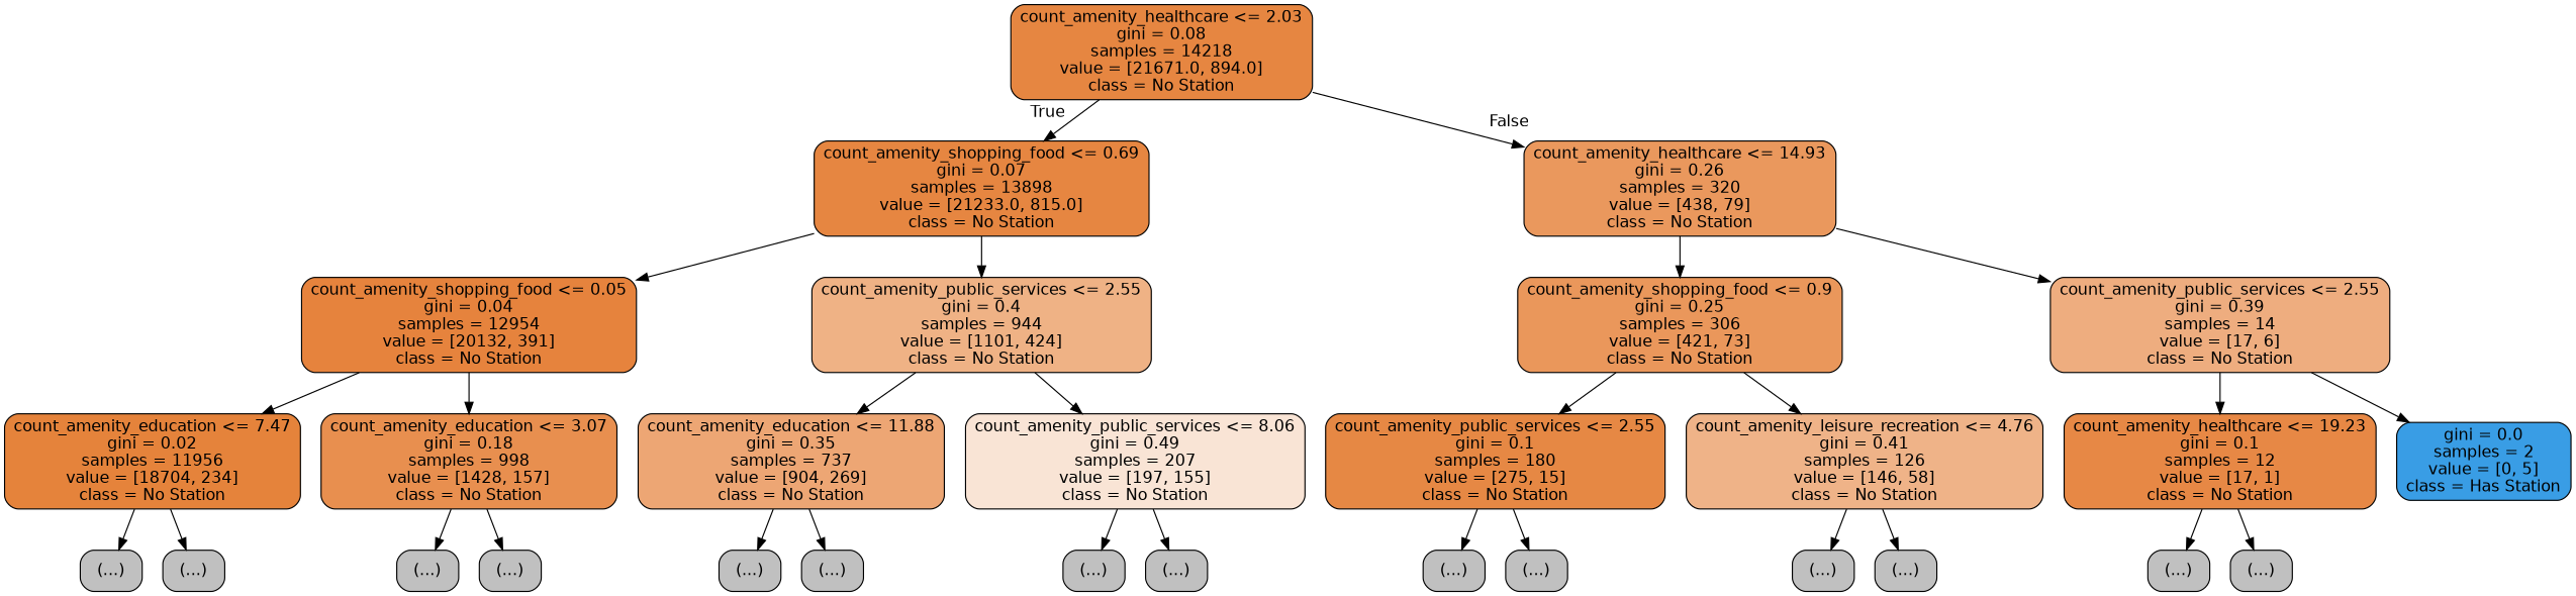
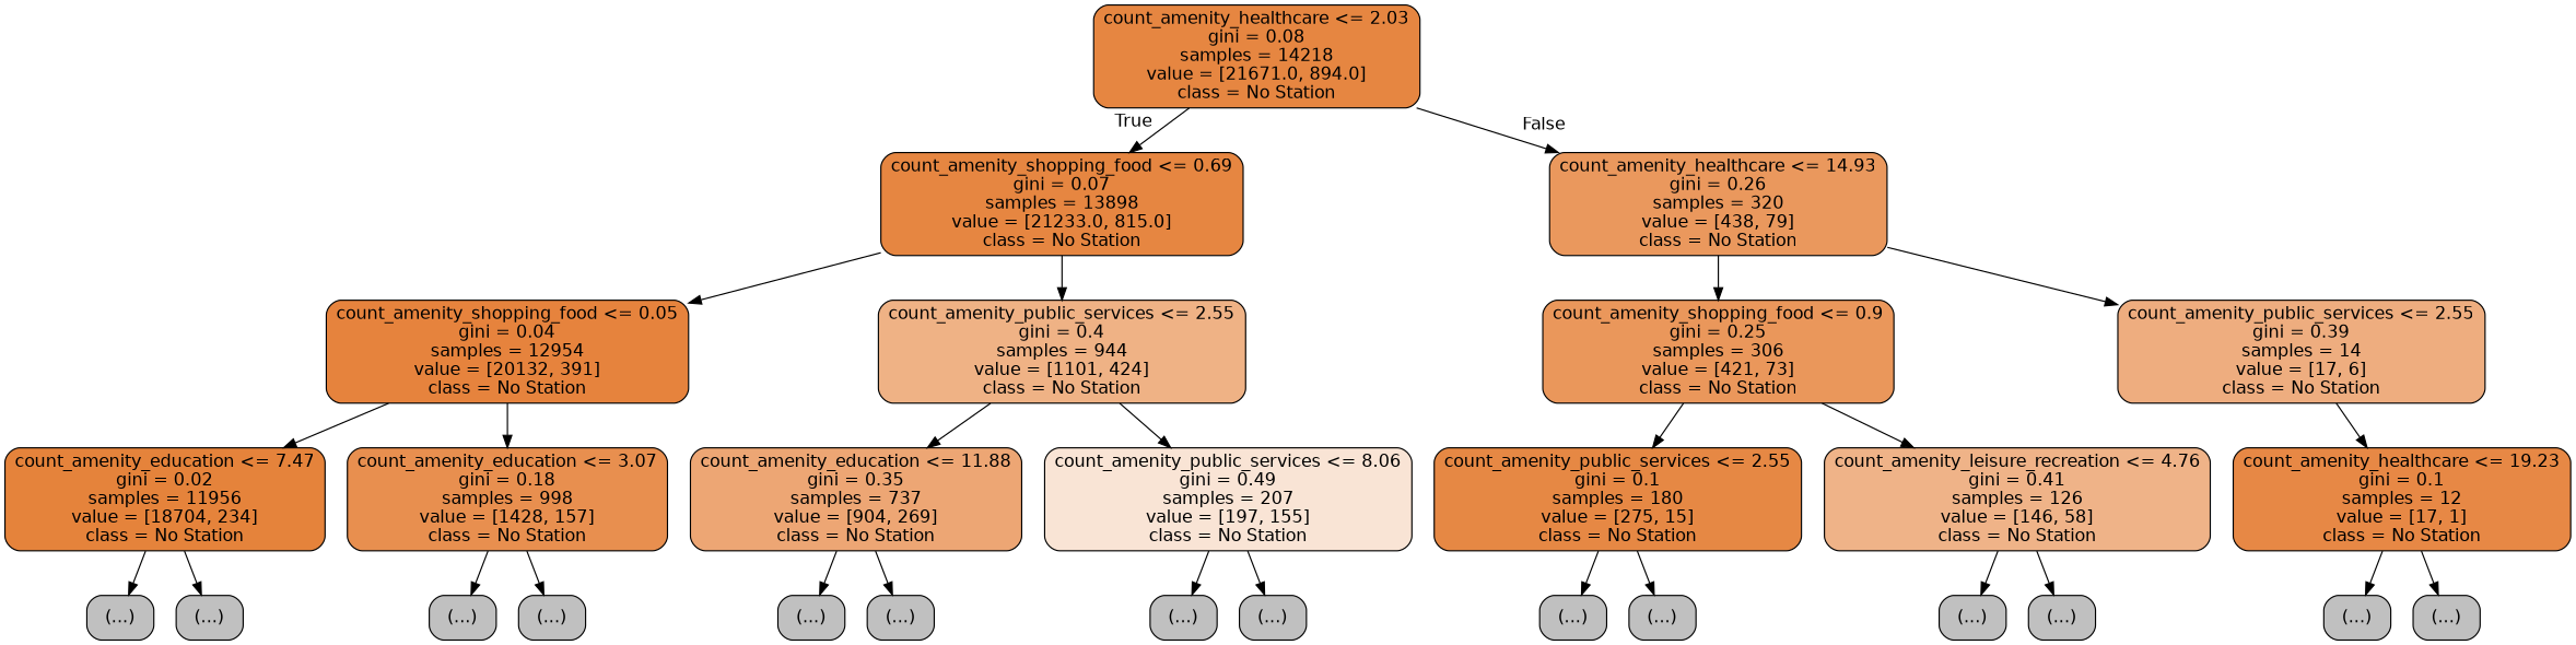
  digraph {
    node [color=black fillcolor="#C0C0C0" fontname=helvetica shape=box style="filled, rounded"]
    edge [fontname=helvetica]
    n1 [fillcolor="#e68641" label="count_amenity_healthcare <= 2.03\ngini = 0.08\nsamples = 14218\nvalue = [21671.0, 894.0]\nclass = No Station"]
    n2 [fillcolor="#e68641" label="count_amenity_shopping_food <= 0.69\ngini = 0.07\nsamples = 13898\nvalue = [21233.0, 815.0]\nclass = No Station"]
    n3 [fillcolor="#ea985d" label="count_amenity_healthcare <= 14.93\ngini = 0.26\nsamples = 320\nvalue = [438, 79]\nclass = No Station"]
    n4 [fillcolor="#e6833d" label="count_amenity_shopping_food <= 0.05\ngini = 0.04\nsamples = 12954\nvalue = [20132, 391]\nclass = No Station"]
    n5 [fillcolor="#efb285" label="count_amenity_public_services <= 2.55\ngini = 0.4\nsamples = 944\nvalue = [1101, 424]\nclass = No Station"]
    n6 [fillcolor="#e5833b" label="count_amenity_education <= 7.47\ngini = 0.02\nsamples = 11956\nvalue = [18704, 234]\nclass = No Station"]
    n7 [fillcolor="#e88f4f" label="count_amenity_education <= 3.07\ngini = 0.18\nsamples = 998\nvalue = [1428, 157]\nclass = No Station"]
    n8 [label="(...)"]
    n9 [label="(...)"]
    n10 [label="(...)"]
    n11 [label="(...)"]
    n12 [fillcolor="#eda674" label="count_amenity_education <= 11.88\ngini = 0.35\nsamples = 737\nvalue = [904, 269]\nclass = No Station"]
    n13 [fillcolor="#f9e4d5" label="count_amenity_public_services <= 8.06\ngini = 0.49\nsamples = 207\nvalue = [197, 155]\nclass = No Station"]
    n14 [label="(...)"]
    n15 [label="(...)"]
    n16 [label="(...)"]
    n17 [label="(...)"]
    n18 [fillcolor="#ea975b" label="count_amenity_shopping_food <= 0.9\ngini = 0.25\nsamples = 306\nvalue = [421, 73]\nclass = No Station"]
    n19 [fillcolor="#eead7f" label="count_amenity_public_services <= 2.55\ngini = 0.39\nsamples = 14\nvalue = [17, 6]\nclass = No Station"]
    n20 [fillcolor="#e68844" label="count_amenity_public_services <= 2.55\ngini = 0.1\nsamples = 180\nvalue = [275, 15]\nclass = No Station"]
    n21 [fillcolor="#efb388" label="count_amenity_leisure_recreation <= 4.76\ngini = 0.41\nsamples = 126\nvalue = [146, 58]\nclass = No Station"]
    n22 [label="(...)"]
    n23 [label="(...)"]
    n24 [label="(...)"]
    n25 [label="(...)"]
    n26 [fillcolor="#e78845" label="count_amenity_healthcare <= 19.23\ngini = 0.1\nsamples = 12\nvalue = [17, 1]\nclass = No Station"]
-   n27 [fillcolor="#399de5" label="gini = 0.0\nsamples = 2\nvalue = [0, 5]\nclass = Has Station"]
    n28 [label="(...)"]
    n29 [label="(...)"]
    n1 -> n2 [headlabel=True labelangle=45 labeldistance=2.5]
    n1 -> n3 [headlabel=False labelangle=-45 labeldistance=2.5]
    n2 -> n4
    n2 -> n5
    n3 -> n18
    n3 -> n19
    n4 -> n6
    n4 -> n7
    n5 -> n12
    n5 -> n13
    n6 -> n8
    n6 -> n9
    n7 -> n10
    n7 -> n11
    n12 -> n14
    n12 -> n15
    n13 -> n16
    n13 -> n17
    n18 -> n20
    n18 -> n21
    n19 -> n26
-   n19 -> n27
    n20 -> n22
    n20 -> n23
    n21 -> n24
    n21 -> n25
    n26 -> n28
    n26 -> n29
  }
